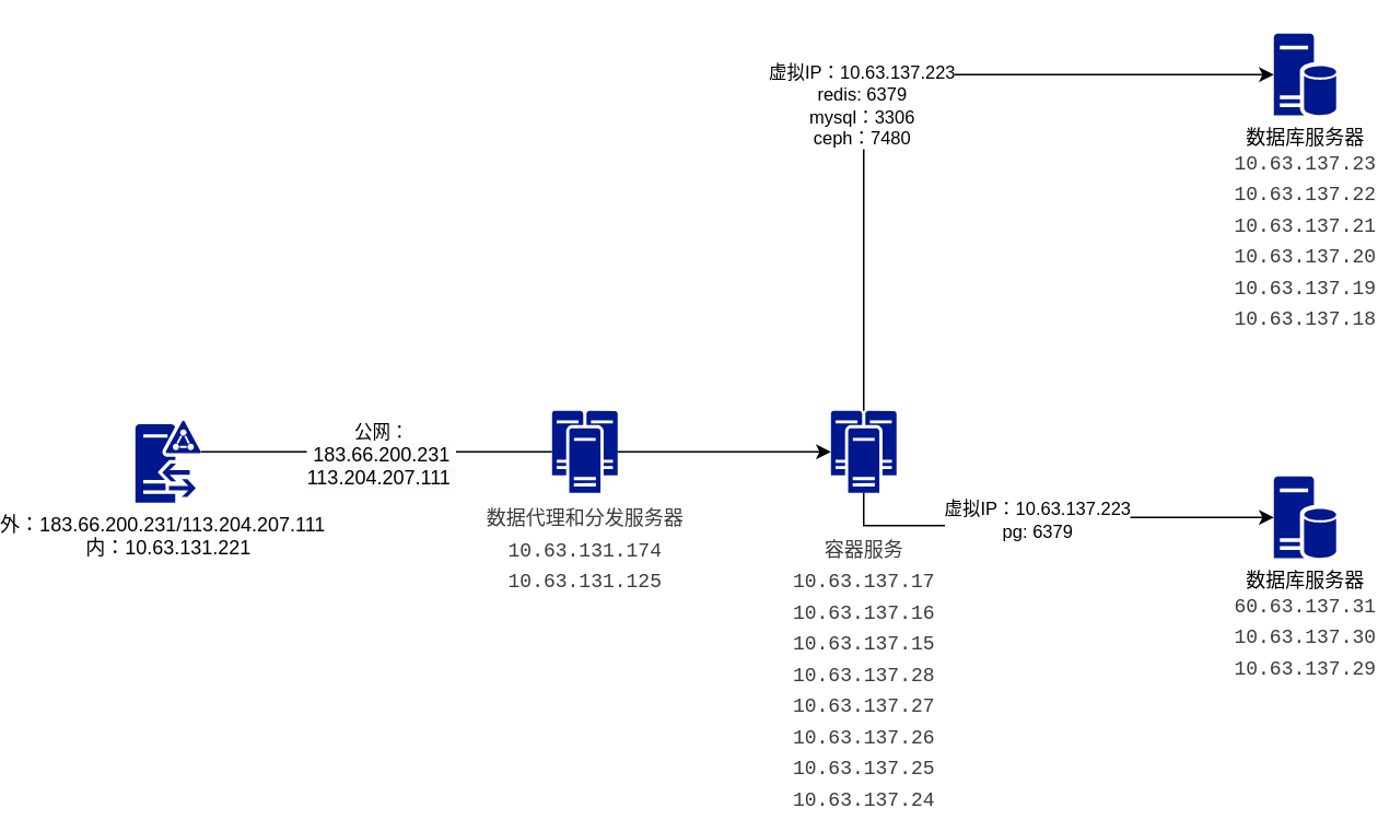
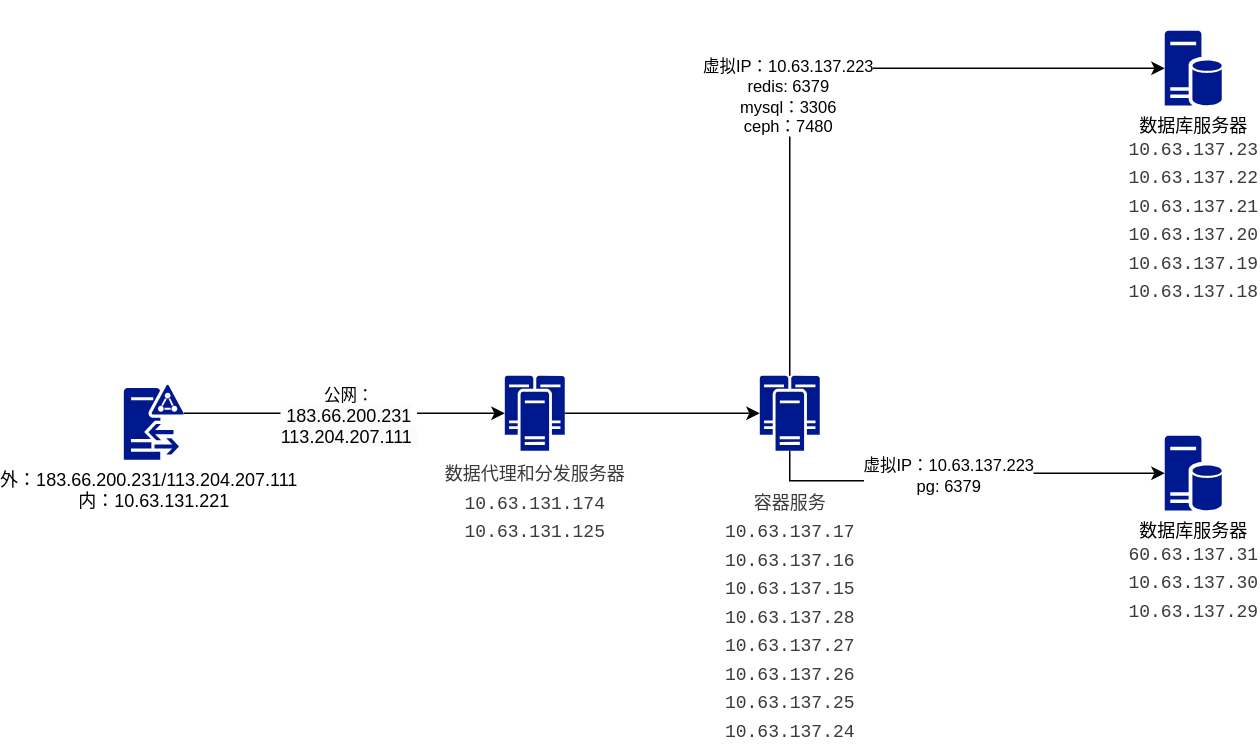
  <mxCell id="0" />
  <mxCell id="1" parent="0" />
  <mxCell id="2" value="外：183.66.200.231/113.204.207.111&amp;nbsp;&amp;nbsp;&lt;div&gt;内：10.63.131.221&lt;/div&gt;" style="sketch=0;aspect=fixed;pointerEvents=1;shadow=0;dashed=0;html=1;strokeColor=none;labelPosition=center;verticalLabelPosition=bottom;verticalAlign=top;align=center;fillColor=#00188D;shape=mxgraph.mscae.enterprise.d" vertex="1" parent="1"><mxGeometry x="20" y="256" width="40" height="50" as="geometry" /></mxCell>
  <mxCell id="3" value="&lt;div style=&quot;background-color: rgb(255, 255, 255); line-height: 19px; color: rgb(59, 59, 59);&quot;&gt;&lt;div style=&quot;color: light-dark(rgb(59, 59, 59), rgb(186, 186, 186)); font-family: Consolas, &amp;quot;Courier New&amp;quot;, monospace; white-space-collapse: preserve;&quot;&gt;&lt;font style=&quot;font-size: 12px;&quot;&gt;&lt;br&gt;&lt;/font&gt;&lt;/div&gt;&lt;div style=&quot;&quot;&gt;&lt;font style=&quot;&quot;&gt;&lt;font face=&quot;Consolas, Courier New, monospace&quot; color=&quot;#3b3b3b&quot;&gt;&lt;span style=&quot;white-space-collapse: preserve;&quot;&gt;容器服务&lt;/span&gt;&lt;/font&gt;&lt;/font&gt;&lt;/div&gt;&lt;div style=&quot;color: light-dark(rgb(59, 59, 59), rgb(186, 186, 186)); font-family: Consolas, &amp;quot;Courier New&amp;quot;, monospace; white-space-collapse: preserve;&quot;&gt;&lt;font style=&quot;font-size: 12px;&quot;&gt;10.63.137.17&lt;/font&gt;&lt;/div&gt;&lt;div style=&quot;color: light-dark(rgb(59, 59, 59), rgb(186, 186, 186)); font-family: Consolas, &amp;quot;Courier New&amp;quot;, monospace; white-space-collapse: preserve;&quot;&gt;&lt;font style=&quot;font-size: 12px;&quot;&gt;10.63.137.16&lt;/font&gt;&lt;/div&gt;&lt;div style=&quot;color: light-dark(rgb(59, 59, 59), rgb(186, 186, 186)); font-family: Consolas, &amp;quot;Courier New&amp;quot;, monospace; white-space-collapse: preserve;&quot;&gt;&lt;font style=&quot;font-size: 12px;&quot;&gt;10.63.137.15&lt;/font&gt;&lt;/div&gt;&lt;div style=&quot;color: light-dark(rgb(59, 59, 59), rgb(186, 186, 186)); font-family: Consolas, &amp;quot;Courier New&amp;quot;, monospace; white-space-collapse: preserve;&quot;&gt;&lt;font style=&quot;font-size: 12px;&quot;&gt;10.63.137.28&lt;/font&gt;&lt;/div&gt;&lt;div style=&quot;color: light-dark(rgb(59, 59, 59), rgb(186, 186, 186)); font-family: Consolas, &amp;quot;Courier New&amp;quot;, monospace; white-space-collapse: preserve;&quot;&gt;&lt;font style=&quot;font-size: 12px;&quot;&gt;10.63.137.27&lt;/font&gt;&lt;/div&gt;&lt;div style=&quot;color: light-dark(rgb(59, 59, 59), rgb(186, 186, 186)); font-family: Consolas, &amp;quot;Courier New&amp;quot;, monospace; white-space-collapse: preserve;&quot;&gt;&lt;font style=&quot;font-size: 12px;&quot;&gt;10.63.137.26&lt;/font&gt;&lt;/div&gt;&lt;div style=&quot;color: light-dark(rgb(59, 59, 59), rgb(186, 186, 186)); font-family: Consolas, &amp;quot;Courier New&amp;quot;, monospace; white-space-collapse: preserve;&quot;&gt;&lt;font style=&quot;font-size: 12px;&quot;&gt;10.63.137.25&lt;/font&gt;&lt;/div&gt;&lt;div style=&quot;color: light-dark(rgb(59, 59, 59), rgb(186, 186, 186)); font-family: Consolas, &amp;quot;Courier New&amp;quot;, monospace; white-space-collapse: preserve;&quot;&gt;&lt;font style=&quot;font-size: 12px;&quot;&gt;10.63.137.24&lt;/font&gt;&lt;/div&gt;&lt;/div&gt;" style="sketch=0;aspect=fixed;pointerEvents=1;shadow=0;dashed=0;html=1;strokeColor=none;labelPosition=center;verticalLabelPosition=bottom;verticalAlign=top;align=center;fillColor=#00188D;shape=mxgraph.mscae.enterprise.cluster_server" vertex="1" parent="1"><mxGeometry x="444" y="250" width="40" height="50" as="geometry" /></mxCell>
  <mxCell id="4" value="数据库服务器&lt;div&gt;&lt;div style=&quot;color: rgb(59, 59, 59); background-color: rgb(255, 255, 255); font-family: Consolas, &amp;quot;Courier New&amp;quot;, monospace; line-height: 19px; white-space-collapse: preserve;&quot;&gt;&lt;div style=&quot;&quot;&gt;&lt;font style=&quot;font-size: 12px;&quot;&gt;10.63.137.23&lt;/font&gt;&lt;/div&gt;&lt;div style=&quot;&quot;&gt;&lt;font style=&quot;font-size: 12px;&quot;&gt;10.63.137.22&lt;/font&gt;&lt;/div&gt;&lt;div style=&quot;&quot;&gt;&lt;font style=&quot;font-size: 12px;&quot;&gt;10.63.137.21&lt;/font&gt;&lt;/div&gt;&lt;div style=&quot;&quot;&gt;&lt;font style=&quot;font-size: 12px;&quot;&gt;10.63.137.20&lt;/font&gt;&lt;/div&gt;&lt;div style=&quot;&quot;&gt;&lt;font style=&quot;font-size: 12px;&quot;&gt;10.63.137.19&lt;/font&gt;&lt;/div&gt;&lt;div style=&quot;&quot;&gt;&lt;font style=&quot;font-size: 12px;&quot;&gt;10.63.137.18&lt;/font&gt;&lt;/div&gt;&lt;/div&gt;&lt;div&gt;&lt;br&gt;&lt;/div&gt;&lt;/div&gt;" style="sketch=0;aspect=fixed;pointerEvents=1;shadow=0;dashed=0;html=1;strokeColor=none;labelPosition=center;verticalLabelPosition=bottom;verticalAlign=top;align=center;fillColor=#00188D;shape=mxgraph.mscae.enterprise.database_server" vertex="1" parent="1"><mxGeometry x="714" y="20" width="38" height="50" as="geometry" /></mxCell>
  <mxCell id="5" style="edgeStyle=orthogonalEdgeStyle;rounded=0;orthogonalLoop=1;jettySize=auto;html=1;exitX=0.5;exitY=0;exitDx=0;exitDy=0;exitPerimeter=0;entryX=0;entryY=0.5;entryDx=0;entryDy=0;entryPerimeter=0;" edge="1" parent="1" source="3" target="4"><mxGeometry relative="1" as="geometry" /></mxCell>
  <mxCell id="6" value="虚拟IP：10.63.137.223&lt;div&gt;redis: 6379&lt;/div&gt;&lt;div&gt;mysql：3306&lt;/div&gt;&lt;div&gt;ceph：7480&lt;/div&gt;" style="edgeLabel;html=1;align=center;verticalAlign=middle;resizable=0;points=[];" vertex="1" connectable="0" parent="5"><mxGeometry x="-0.178" y="2" relative="1" as="geometry"><mxPoint as="offset" /></mxGeometry></mxCell>
  <mxCell id="7" value="数据库服务器&lt;div&gt;&lt;div style=&quot;color: rgb(59, 59, 59); background-color: rgb(255, 255, 255); font-family: Consolas, &amp;quot;Courier New&amp;quot;, monospace; line-height: 19px; white-space-collapse: preserve;&quot;&gt;&lt;div style=&quot;&quot;&gt;&lt;div style=&quot;line-height: 19px;&quot;&gt;&lt;div style=&quot;&quot;&gt;&lt;font style=&quot;font-size: 12px;&quot;&gt;60.63.137.31&lt;/font&gt;&lt;/div&gt;&lt;div style=&quot;&quot;&gt;&lt;font style=&quot;font-size: 12px;&quot;&gt;10.63.137.30&lt;/font&gt;&lt;/div&gt;&lt;div style=&quot;&quot;&gt;&lt;font style=&quot;font-size: 12px;&quot;&gt;10.63.137.29&lt;/font&gt;&lt;/div&gt;&lt;/div&gt;&lt;/div&gt;&lt;/div&gt;&lt;/div&gt;" style="sketch=0;aspect=fixed;pointerEvents=1;shadow=0;dashed=0;html=1;strokeColor=none;labelPosition=center;verticalLabelPosition=bottom;verticalAlign=top;align=center;fillColor=#00188D;shape=mxgraph.mscae.enterprise.database_server" vertex="1" parent="1"><mxGeometry x="714" y="290" width="38" height="50" as="geometry" /></mxCell>
  <mxCell id="8" style="edgeStyle=orthogonalEdgeStyle;rounded=0;orthogonalLoop=1;jettySize=auto;html=1;exitX=0.5;exitY=1;exitDx=0;exitDy=0;exitPerimeter=0;entryX=0;entryY=0.5;entryDx=0;entryDy=0;entryPerimeter=0;" edge="1" parent="1" source="3" target="7"><mxGeometry relative="1" as="geometry" /></mxCell>
  <mxCell id="9" value="虚拟IP：10.63.137.223&lt;div&gt;pg: 6379&lt;/div&gt;" style="edgeLabel;html=1;align=center;verticalAlign=middle;resizable=0;points=[];" vertex="1" connectable="0" parent="8"><mxGeometry x="-0.091" y="4" relative="1" as="geometry"><mxPoint as="offset" /></mxGeometry></mxCell>
  <mxCell id="10" value="&lt;div style=&quot;background-color: rgb(255, 255, 255); line-height: 19px; color: rgb(59, 59, 59);&quot;&gt;&lt;div style=&quot;&quot;&gt;&lt;div style=&quot;line-height: 19px;&quot;&gt;&lt;div style=&quot;&quot;&gt;&lt;font style=&quot;&quot;&gt;&lt;font face=&quot;Consolas, Courier New, monospace&quot; color=&quot;#3b3b3b&quot;&gt;&lt;span style=&quot;white-space-collapse: preserve;&quot;&gt;数据代理和分发服务器&lt;/span&gt;&lt;/font&gt;&lt;/font&gt;&lt;/div&gt;&lt;div style=&quot;color: light-dark(rgb(59, 59, 59), rgb(186, 186, 186)); font-family: Consolas, &amp;quot;Courier New&amp;quot;, monospace; white-space-collapse: preserve;&quot;&gt;&lt;font style=&quot;font-size: 12px;&quot;&gt;10.63.131.174&lt;/font&gt;&lt;/div&gt;&lt;div style=&quot;color: light-dark(rgb(59, 59, 59), rgb(186, 186, 186)); font-family: Consolas, &amp;quot;Courier New&amp;quot;, monospace; white-space-collapse: preserve;&quot;&gt;&lt;font style=&quot;font-size: 12px;&quot;&gt;10.63.131.125&lt;/font&gt;&lt;/div&gt;&lt;/div&gt;&lt;/div&gt;&lt;/div&gt;" style="sketch=0;aspect=fixed;pointerEvents=1;shadow=0;dashed=0;html=1;strokeColor=none;labelPosition=center;verticalLabelPosition=bottom;verticalAlign=top;align=center;fillColor=#00188D;shape=mxgraph.mscae.enterprise.cluster_server" vertex="1" parent="1"><mxGeometry x="274" y="250" width="40" height="50" as="geometry" /></mxCell>
  <mxCell id="11" style="edgeStyle=orthogonalEdgeStyle;rounded=0;orthogonalLoop=1;jettySize=auto;html=1;exitX=1;exitY=0.5;exitDx=0;exitDy=0;exitPerimeter=0;entryX=0;entryY=0.5;entryDx=0;entryDy=0;entryPerimeter=0;" edge="1" parent="1" source="10" target="3"><mxGeometry relative="1" as="geometry" /></mxCell>
- <mxCell id="12" style="edgeStyle=orthogonalEdgeStyle;rounded=0;orthogonalLoop=1;jettySize=auto;html=1;exitX=1;exitY=0.38;exitDx=0;exitDy=0;exitPerimeter=0;entryX=0;entryY=0.5;entryDx=0;entryDy=0;entryPerimeter=0;endArrow=none;" edge="1" parent="1" source="2" target="10"><mxGeometry relative="1" as="geometry" /></mxCell>
+ <mxCell id="12" style="edgeStyle=orthogonalEdgeStyle;rounded=0;orthogonalLoop=1;jettySize=auto;html=1;exitX=1;exitY=0.38;exitDx=0;exitDy=0;exitPerimeter=0;entryX=0;entryY=0.5;entryDx=0;entryDy=0;entryPerimeter=0;" edge="1" parent="1" source="2" target="10"><mxGeometry relative="1" as="geometry" /></mxCell>
  <mxCell id="13" value="公网：&lt;div&gt;&lt;span style=&quot;font-size: 12px; background-color: rgb(251, 251, 251);&quot;&gt;183.66.200.231&lt;/span&gt;&lt;/div&gt;&lt;div&gt;&lt;span style=&quot;font-size: 12px; background-color: rgb(251, 251, 251);&quot;&gt;113.204.207.111&amp;nbsp;&lt;/span&gt;&lt;/div&gt;" style="edgeLabel;html=1;align=center;verticalAlign=middle;resizable=0;points=[];" vertex="1" connectable="0" parent="12"><mxGeometry x="0.023" y="-1" relative="1" as="geometry"><mxPoint as="offset" /></mxGeometry></mxCell>
